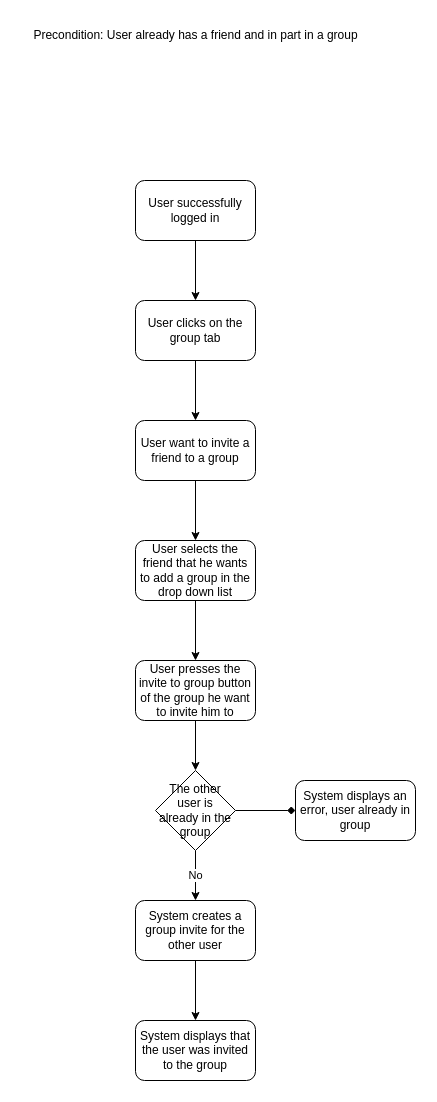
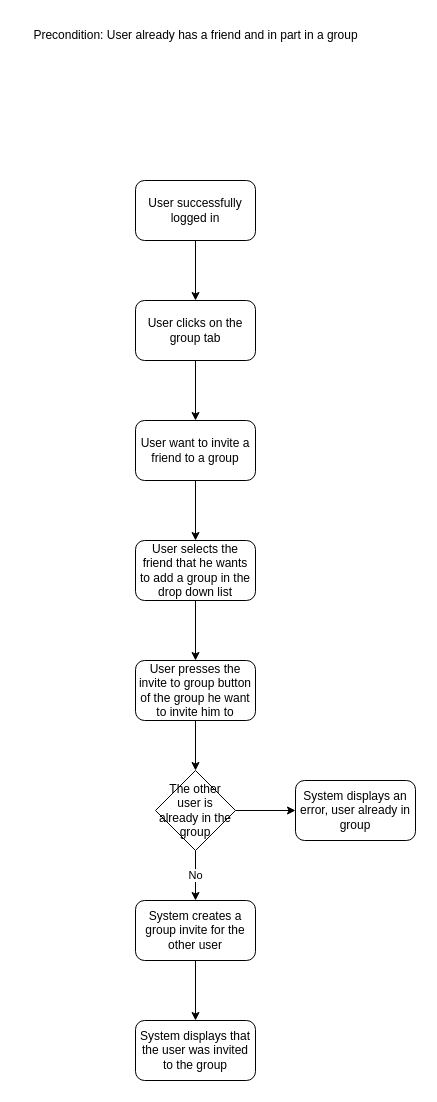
  <mxCell id="0" />
  <mxCell id="1" parent="0" />
  <mxCell id="2" style="edgeStyle=orthogonalEdgeStyle;rounded=0;orthogonalLoop=1;jettySize=auto;html=1;exitX=0.5;exitY=1;exitDx=0;exitDy=0;entryX=0.5;entryY=0;entryDx=0;entryDy=0;" edge="1" parent="1" source="3" target="5"><mxGeometry relative="1" as="geometry" /></mxCell>
  <mxCell id="3" value="User successfully logged in" style="rounded=1;whiteSpace=wrap;html=1;" vertex="1" parent="1"><mxGeometry x="135" y="180" width="120" height="60" as="geometry" /></mxCell>
  <mxCell id="4" style="edgeStyle=orthogonalEdgeStyle;rounded=0;orthogonalLoop=1;jettySize=auto;html=1;exitX=0.5;exitY=1;exitDx=0;exitDy=0;entryX=0.5;entryY=0;entryDx=0;entryDy=0;" edge="1" parent="1" source="5" target="8"><mxGeometry relative="1" as="geometry" /></mxCell>
  <mxCell id="5" value="User clicks on the group tab" style="rounded=1;whiteSpace=wrap;html=1;" vertex="1" parent="1"><mxGeometry x="135" y="300" width="120" height="60" as="geometry" /></mxCell>
  <mxCell id="6" value="Precondition: User already has a friend and in part in a group" style="text;html=1;align=center;verticalAlign=middle;resizable=0;points=[];autosize=1;strokeColor=none;fillColor=none;" vertex="1" parent="1"><mxGeometry x="20" y="20" width="350" height="30" as="geometry" /></mxCell>
  <mxCell id="7" style="edgeStyle=orthogonalEdgeStyle;rounded=0;orthogonalLoop=1;jettySize=auto;html=1;exitX=0.5;exitY=1;exitDx=0;exitDy=0;entryX=0.5;entryY=0;entryDx=0;entryDy=0;" edge="1" parent="1" source="8" target="10"><mxGeometry relative="1" as="geometry" /></mxCell>
  <mxCell id="8" value="User want to invite a friend to a group" style="rounded=1;whiteSpace=wrap;html=1;" vertex="1" parent="1"><mxGeometry x="135" y="420" width="120" height="60" as="geometry" /></mxCell>
  <mxCell id="9" style="edgeStyle=orthogonalEdgeStyle;rounded=0;orthogonalLoop=1;jettySize=auto;html=1;exitX=0.5;exitY=1;exitDx=0;exitDy=0;" edge="1" parent="1" source="10" target="12"><mxGeometry relative="1" as="geometry" /></mxCell>
  <mxCell id="10" value="User selects the friend that he wants to add a group in the drop down list" style="rounded=1;whiteSpace=wrap;html=1;" vertex="1" parent="1"><mxGeometry x="135" y="540" width="120" height="60" as="geometry" /></mxCell>
  <mxCell id="11" style="edgeStyle=orthogonalEdgeStyle;rounded=0;orthogonalLoop=1;jettySize=auto;html=1;exitX=0.5;exitY=1;exitDx=0;exitDy=0;entryX=0.5;entryY=0;entryDx=0;entryDy=0;" edge="1" parent="1" source="12" target="15"><mxGeometry relative="1" as="geometry" /></mxCell>
  <mxCell id="12" value="User presses the invite to group button of the group he want to invite him to" style="rounded=1;whiteSpace=wrap;html=1;" vertex="1" parent="1"><mxGeometry x="135" y="660" width="120" height="60" as="geometry" /></mxCell>
  <mxCell id="13" value="No" style="edgeStyle=orthogonalEdgeStyle;rounded=0;orthogonalLoop=1;jettySize=auto;html=1;exitX=0.5;exitY=1;exitDx=0;exitDy=0;entryX=0.5;entryY=0;entryDx=0;entryDy=0;" edge="1" parent="1" source="15" target="17"><mxGeometry relative="1" as="geometry" /></mxCell>
- <mxCell id="14" style="edgeStyle=orthogonalEdgeStyle;rounded=0;orthogonalLoop=1;jettySize=auto;html=1;exitX=1;exitY=0.5;exitDx=0;exitDy=0;entryX=0;entryY=0.5;entryDx=0;entryDy=0;endArrow=diamond;" edge="1" parent="1" source="15" target="19"><mxGeometry relative="1" as="geometry" /></mxCell>
+ <mxCell id="14" style="edgeStyle=orthogonalEdgeStyle;rounded=0;orthogonalLoop=1;jettySize=auto;html=1;exitX=1;exitY=0.5;exitDx=0;exitDy=0;entryX=0;entryY=0.5;entryDx=0;entryDy=0;" edge="1" parent="1" source="15" target="19"><mxGeometry relative="1" as="geometry" /></mxCell>
  <mxCell id="15" value="The other user is already in the group" style="rhombus;whiteSpace=wrap;html=1;" vertex="1" parent="1"><mxGeometry x="155" y="770" width="80" height="80" as="geometry" /></mxCell>
  <mxCell id="16" style="edgeStyle=orthogonalEdgeStyle;rounded=0;orthogonalLoop=1;jettySize=auto;html=1;exitX=0.5;exitY=1;exitDx=0;exitDy=0;entryX=0.5;entryY=0;entryDx=0;entryDy=0;" edge="1" parent="1" source="17" target="18"><mxGeometry relative="1" as="geometry" /></mxCell>
  <mxCell id="17" value="System creates a group invite for the other user" style="rounded=1;whiteSpace=wrap;html=1;" vertex="1" parent="1"><mxGeometry x="135" y="900" width="120" height="60" as="geometry" /></mxCell>
  <mxCell id="18" value="System displays that the user was invited to the group" style="rounded=1;whiteSpace=wrap;html=1;" vertex="1" parent="1"><mxGeometry x="135" y="1020" width="120" height="60" as="geometry" /></mxCell>
  <mxCell id="19" value="System displays an error, user already in group" style="rounded=1;whiteSpace=wrap;html=1;" vertex="1" parent="1"><mxGeometry x="295" y="780" width="120" height="60" as="geometry" /></mxCell>
